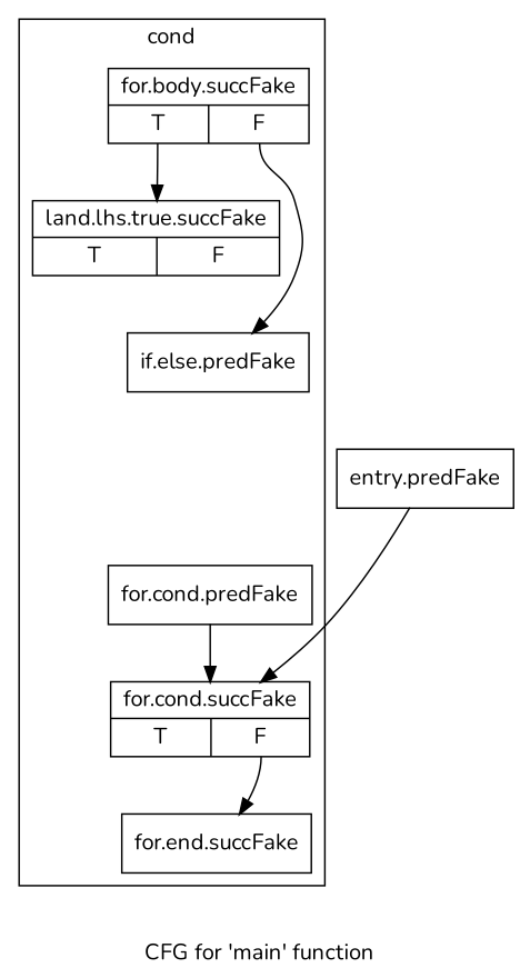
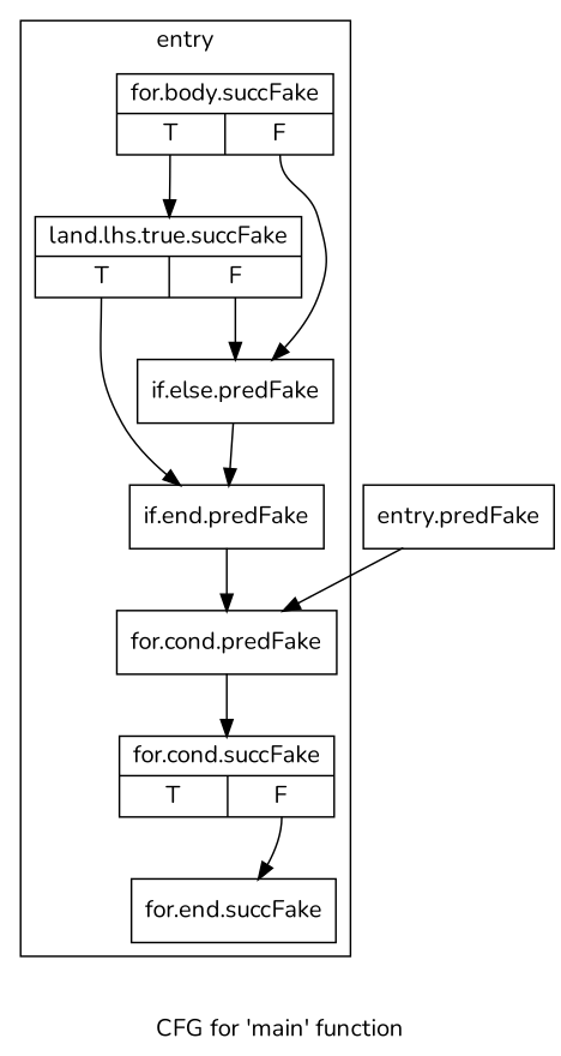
  digraph {
    fontname=Nunito
    label="CFG for 'main' function"
    node [filename="../../../../half_adder_tb.c" fontname=Nunito linenumber=16 shape=record]
    edge [execusionnum=0 filename="../../../../half_adder_tb.c" fontname=Nunito]
    n1 [label="{for.cond.predFake}"]
    n2 [label="{for.cond.succFake|{<s0>T|<s1>F}}"]
    n3 [label="{for.end.succFake}" linenumber=28]
    n4 [label="{for.body.succFake|{<s0>T|<s1>F}}" linenumber=21]
    n5 [label="{if.else.predFake}" linenumber=24]
+   n6 [label="{if.end.predFake}" linenumber=26]
    n7 [label="{land.lhs.true.succFake|{<s0>T|<s1>F}}" linenumber=21]
    n8 [label="{entry.predFake}" filename="" linenumber=""]
    subgraph cluster_1 {
      invocationtime=-1
-     label=cond
+     label=entry
      tripcount=0
      n1
      n2
      n3
      n4
      n5
+     n6
      n7
    }
    n1 -> n2
    n2 -> n3 [tailport=s1]
    n4 -> n5 [tailport=s1 execusionnum="" filename=""]
    n4 -> n7 [memoryops="test_cases_read:21" tailport=s0]
-   n8 -> n2
+   n5 -> n6
+   n6 -> n1
+   n7 -> n5 [tailport=s1 execusionnum="" filename=""]
+   n7 -> n6 [tailport=s0]
+   n8 -> n1
  }
